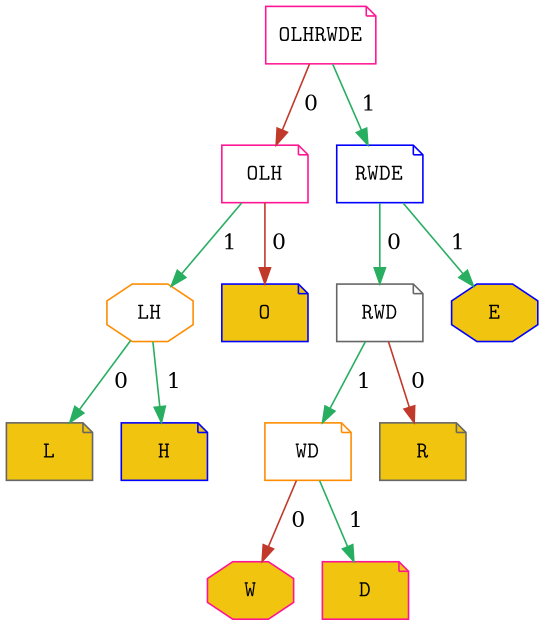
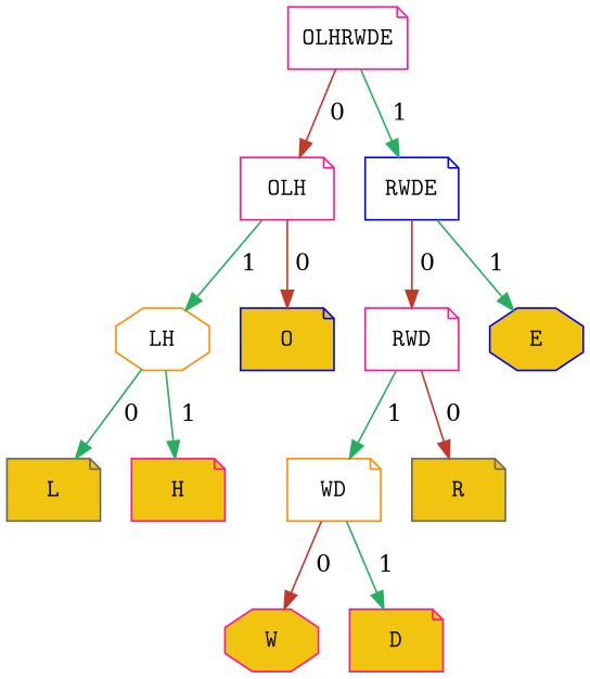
  digraph {
    fontname="Latin Modern Mono"
    ordering=out
    node [color=deeppink fillcolor="#f1c40f" fontname="Latin Modern Mono" shape=note style=filled]
    edge [color="#27ae60"]
    n1 [label=W shape=octagon]
    n2 [label=D]
    n3 [color=darkorange label=WD fillcolor="" style=""]
    n4 [color=gray40 label=L]
-   n5 [color=blue label=H]
+   n5 [label=H]
    n6 [color=darkorange label=LH shape=octagon fillcolor="" style=""]
    n7 [color=gray40 label=R]
-   n8 [color=gray40 label=RWD fillcolor="" style=""]
+   n8 [label=RWD fillcolor="" style=""]
    n9 [color=blue label=O]
    n10 [label=OLH fillcolor="" style=""]
    n11 [color=blue label=E shape=octagon]
    n12 [color=blue label=RWDE fillcolor="" style=""]
    n13 [label=OLHRWDE fillcolor="" style=""]
    n3 -> n1 [color="#c0392b" label=" 0"]
    n3 -> n2 [label=" 1"]
    n6 -> n4 [label=" 0"]
    n6 -> n5 [label=" 1"]
    n8 -> n3 [label=" 1"]
    n8 -> n7 [color="#c0392b" label=" 0"]
    n10 -> n6 [label=" 1"]
    n10 -> n9 [color="#c0392b" label=" 0"]
-   n12 -> n8 [label=" 0"]
+   n12 -> n8 [color="#c0392b" label=" 0"]
    n12 -> n11 [label=" 1"]
    n13 -> n10 [color="#c0392b" label=" 0"]
    n13 -> n12 [label=" 1"]
  }
